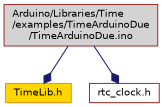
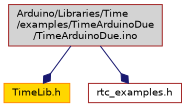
  digraph {
    node [color=brown fontname=Helvetica fontsize=10 shape=record style=filled]
    edge [color=midnightblue fontname=Helvetica fontsize=10 labelfontname=Helvetica labelfontsize=10 style=solid arrowhead=diamond]
    n1 [fillcolor=lightgrey fontcolor=black height=0.2 label="Arduino/Libraries/Time\l/examples/TimeArduinoDue\l/TimeArduinoDue.ino" width=0.4]
    n2 [color=darkorange fillcolor=gold height=0.2 label="TimeLib.h" width=0.4]
-   n3 [fillcolor=white height=0.2 label="rtc_clock.h" width=0.4]
+   n3 [fillcolor=white height=0.2 label="rtc_examples.h" width=0.4]
    n1 -> n2
    n1 -> n3
  }
